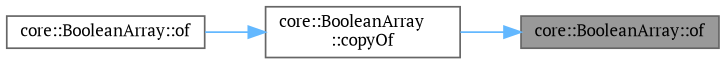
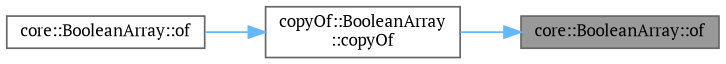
  digraph {
    rankdir=RL
    fontname="PT Serif"
    node [color=grey40 fillcolor=white fontname="PT Serif" fontsize=10 shape=box style=filled]
    edge [color=steelblue1 dir=back fontname="PT Serif" fontsize=10 labelfontname=Helvetica labelfontsize=10 style=solid]
    n1 [color=gray40 fillcolor=grey60 fontcolor=black height=0.2 label="core::BooleanArray::of" width=0.4]
-   n2 [height=0.2 label="core::BooleanArray\l::copyOf" width=0.4]
+   n2 [height=0.2 label="copyOf::BooleanArray\l::copyOf" width=0.4]
    n3 [height=0.2 label="core::BooleanArray::of" width=0.4]
    n1 -> n2
    n2 -> n3
  }
